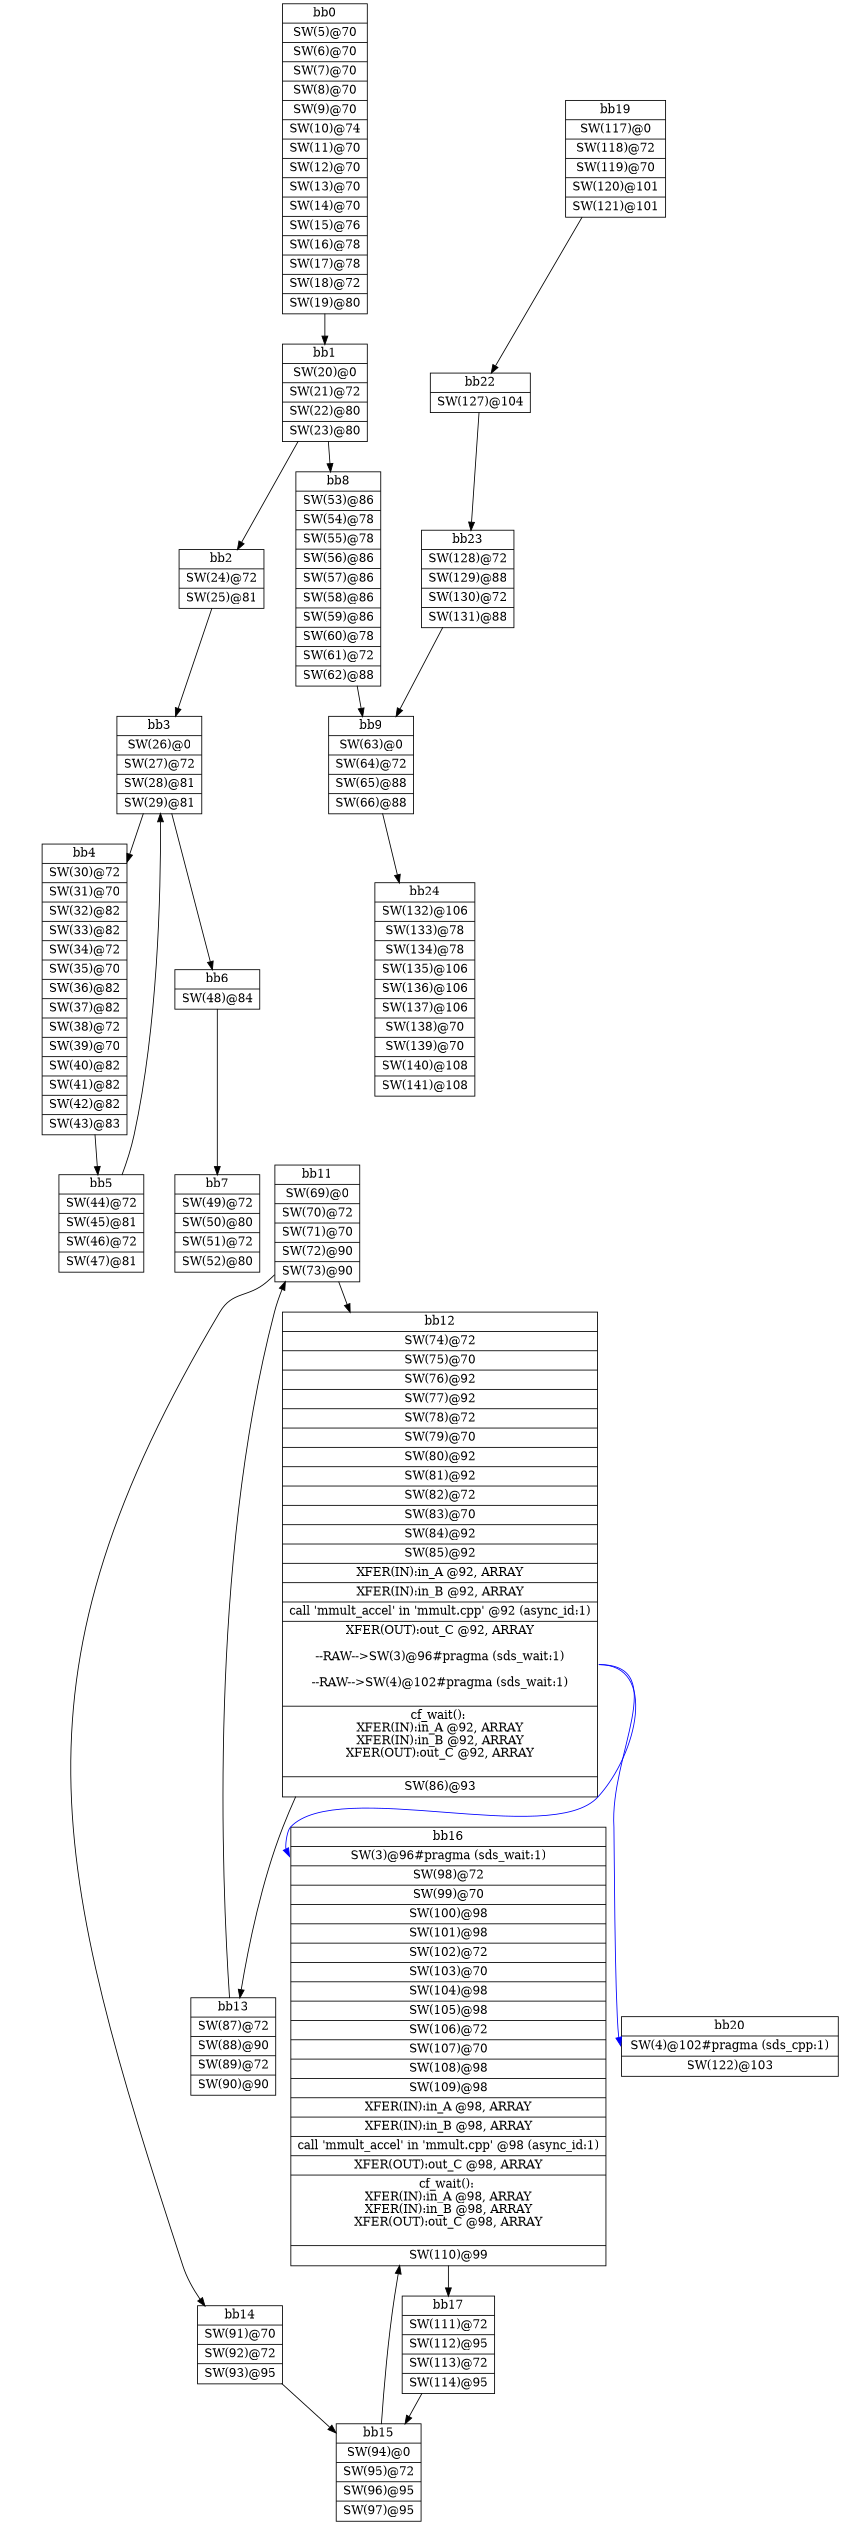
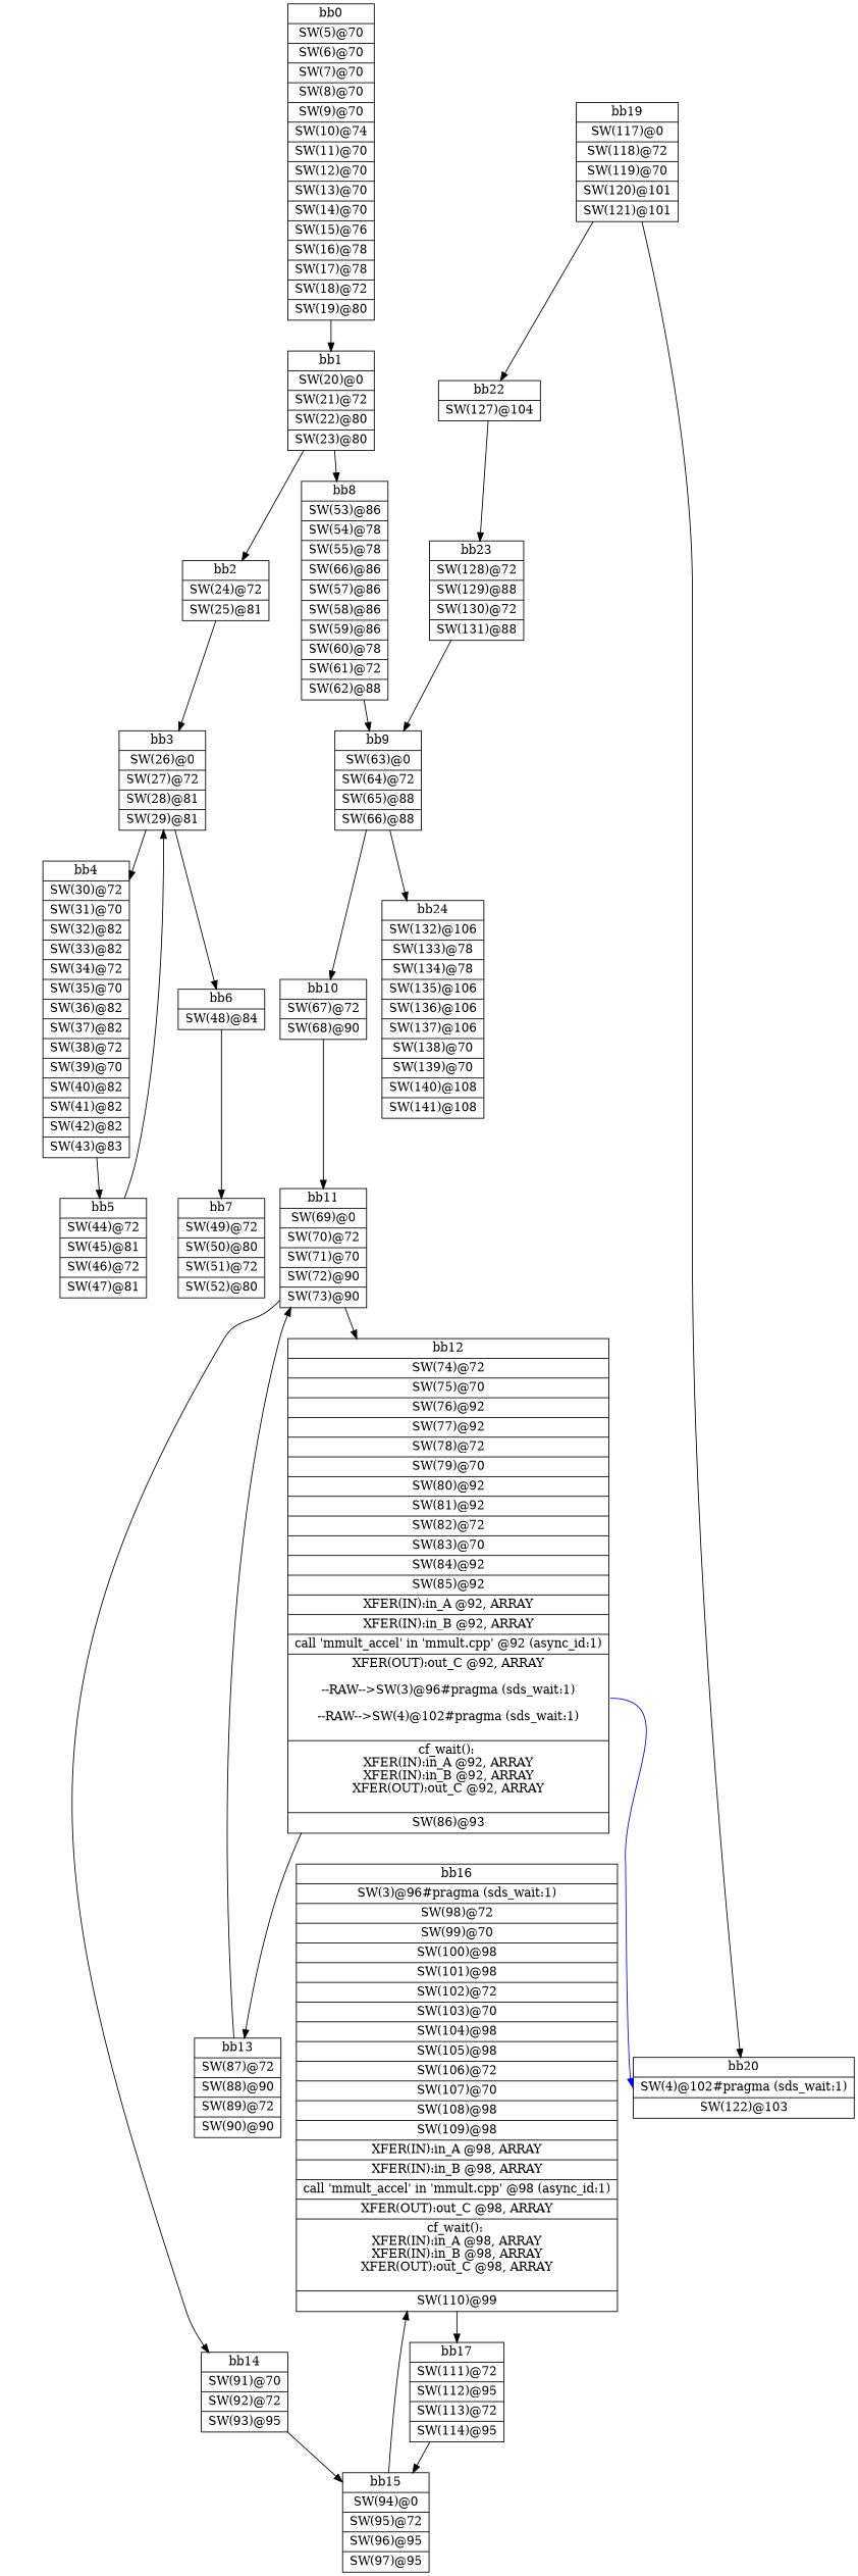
  digraph {
    node [shape=record]
    n1 [label="{bb0|<x0x3834820>SW(5)@70\n|<x0x3834690>SW(6)@70\n|<x0x38319d0>SW(7)@70\n|<x0x3831bf0>SW(8)@70\n|<x0x3831e10>SW(9)@70\n|<x0x3832030>SW(10)@74\n|<x0x3832250>SW(11)@70\n|<x0x3832460>SW(12)@70\n|<x0x3832670>SW(13)@70\n|<x0x3832880>SW(14)@70\n|<x0x3832a90>SW(15)@76\n|<x0x3832cd0>SW(16)@78\n|<x0x3832ed0>SW(17)@78\n|<x0x38330e0>SW(18)@72\n|<x0x38332f0>SW(19)@80\n}"]
    n2 [label="{bb1|<x0x3833630>SW(20)@0\n|<x0x382d7f0>SW(21)@72\n|<x0x382d9d0>SW(22)@80\n|<x0x382dbd0>SW(23)@80\n}"]
    n3 [label="{bb2|<x0x3833550>SW(24)@72\n|<x0x382e170>SW(25)@81\n}"]
-   n4 [label="{bb8|<x0x382ed40>SW(53)@86\n|<x0x3838880>SW(54)@78\n|<x0x3838ab0>SW(55)@78\n|<x0x3838cc0>SW(56)@86\n|<x0x3838ec0>SW(57)@86\n|<x0x3838fc0>SW(58)@86\n|<x0x38392e0>SW(59)@86\n|<x0x38394e0>SW(60)@78\n|<x0x38396f0>SW(61)@72\n|<x0x3839900>SW(62)@88\n}"]
+   n4 [label="{bb8|<x0x382ed40>SW(53)@86\n|<x0x3838880>SW(54)@78\n|<x0x3838ab0>SW(55)@78\n|<x0x3838cc0>SW(66)@86\n|<x0x3838ec0>SW(57)@86\n|<x0x3838fc0>SW(58)@86\n|<x0x38392e0>SW(59)@86\n|<x0x38394e0>SW(60)@78\n|<x0x38396f0>SW(61)@72\n|<x0x3839900>SW(62)@88\n}"]
    n5 [label="{bb3|<x0x382e450>SW(26)@0\n|<x0x382e600>SW(27)@72\n|<x0x382e840>SW(28)@81\n|<x0x382ea40>SW(29)@81\n}"]
    n6 [label="{bb9|<x0x3839be0>SW(63)@0\n|<x0x3839d90>SW(64)@72\n|<x0x3839fd0>SW(65)@88\n|<x0x383a1d0>SW(66)@88\n}"]
    n7 [label="{bb4|<x0x382ee10>SW(30)@72\n|<x0x382f040>SW(31)@70\n|<x0x382f250>SW(32)@82\n|<x0x382f460>SW(33)@82\n|<x0x382f660>SW(34)@72\n|<x0x382f870>SW(35)@70\n|<x0x3835e40>SW(36)@82\n|<x0x3836050>SW(37)@82\n|<x0x3836250>SW(38)@72\n|<x0x3836460>SW(39)@70\n|<x0x3836670>SW(40)@82\n|<x0x3836880>SW(41)@82\n|<x0x3836a80>SW(42)@82\n|<x0x3836cb0>SW(43)@83\n}"]
    n8 [label="{bb6|<x0x3837880>SW(48)@84\n}"]
    n9 [label="{bb5|<x0x3836f90>SW(44)@72\n|<x0x3837170>SW(45)@81\n|<x0x3837370>SW(46)@72\n|<x0x38375a0>SW(47)@81\n}"]
    n10 [label="{bb7|<x0x3837bb0>SW(49)@72\n|<x0x3837e00>SW(50)@80\n|<x0x3838000>SW(51)@72\n|<x0x3838210>SW(52)@80\n}"]
+   n11 [label="{bb10|<x0x383a4d0>SW(67)@72\n|<x0x383a720>SW(68)@90\n}"]
    n12 [label="{bb24|<x0x3843bf0>SW(132)@106\n|<x0x3843e30>SW(133)@78\n|<x0x3844060>SW(134)@78\n|<x0x3844270>SW(135)@106\n|<x0x3844470>SW(136)@106\n|<x0x3844670>SW(137)@106\n|<x0x38448b0>SW(138)@70\n|<x0x3844ac0>SW(139)@70\n|<x0x3844cd0>SW(140)@108\n|<x0x3844f00>SW(141)@108\n}"]
    n13 [label="{bb11|<x0x383aa00>SW(69)@0\n|<x0x383abb0>SW(70)@72\n|<x0x383adf0>SW(71)@70\n|<x0x383b000>SW(72)@90\n|<x0x383b2a0>SW(73)@90\n}"]
    n14 [label="{bb12|<x0x383b5a0>SW(74)@72\n|<x0x383b780>SW(75)@70\n|<x0x383b990>SW(76)@92\n|<x0x383bba0>SW(77)@92\n|<x0x383bda0>SW(78)@72\n|<x0x383bfb0>SW(79)@70\n|<x0x383c1c0>SW(80)@92\n|<x0x383c3d0>SW(81)@92\n|<x0x383c5d0>SW(82)@72\n|<x0x383c7e0>SW(83)@70\n|<x0x383c9f0>SW(84)@92\n|<x0x383cc00>SW(85)@92\n|<x0x3846260>XFER(IN):in_A @92, ARRAY\n|<x0x3846340>XFER(IN):in_B @92, ARRAY\n|<x0x3826290>call 'mmult_accel' in 'mmult.cpp' @92 (async_id:1)\n|<x0x3846420>XFER(OUT):out_C @92, ARRAY\n\n--RAW--\>SW(3)@96#pragma (sds_wait:1)\n\n--RAW--\>SW(4)@102#pragma (sds_wait:1)\n\n|<x0x38285e0>cf_wait(): \nXFER(IN):in_A @92, ARRAY\nXFER(IN):in_B @92, ARRAY\nXFER(OUT):out_C @92, ARRAY\n\n|<x0x383ce20>SW(86)@93\n}"]
    n15 [label="{bb14|<x0x383dad0>SW(91)@70\n|<x0x383dcb0>SW(92)@72\n|<x0x383dee0>SW(93)@95\n}"]
    n16 [label="{bb13|<x0x383d100>SW(87)@72\n|<x0x383d350>SW(88)@90\n|<x0x383d550>SW(89)@72\n|<x0x383d7f0>SW(90)@90\n}"]
    n17 [label="{bb16|<x0x382d2e0>SW(3)@96#pragma (sds_wait:1)\n|<x0x38384d0>SW(98)@72\n|<x0x383eff0>SW(99)@70\n|<x0x383f1c0>SW(100)@98\n|<x0x383f3d0>SW(101)@98\n|<x0x383f5d0>SW(102)@72\n|<x0x383f7e0>SW(103)@70\n|<x0x383f9f0>SW(104)@98\n|<x0x383fc80>SW(105)@98\n|<x0x383fe80>SW(106)@72\n|<x0x3840090>SW(107)@70\n|<x0x38402a0>SW(108)@98\n|<x0x38404b0>SW(109)@98\n|<x0x3846530>XFER(IN):in_A @98, ARRAY\n|<x0x3846640>XFER(IN):in_B @98, ARRAY\n|<x0x3823170>call 'mmult_accel' in 'mmult.cpp' @98 (async_id:1)\n|<x0x3846750>XFER(OUT):out_C @98, ARRAY\n|<x0x38286d0>cf_wait(): \nXFER(IN):in_A @98, ARRAY\nXFER(IN):in_B @98, ARRAY\nXFER(OUT):out_C @98, ARRAY\n\n|<x0x38406d0>SW(110)@99\n}"]
-   n18 [label="{bb20|<x0x382ff50>SW(4)@102#pragma (sds_cpp:1)\n|<x0x38422f0>SW(122)@103\n}"]
+   n18 [label="{bb20|<x0x382ff50>SW(4)@102#pragma (sds_wait:1)\n|<x0x38422f0>SW(122)@103\n}"]
    n19 [label="{bb15|<x0x383e1c0>SW(94)@0\n|<x0x383e370>SW(95)@72\n|<x0x383e5b0>SW(96)@95\n|<x0x383e7b0>SW(97)@95\n}"]
    n20 [label="{bb17|<x0x38409b0>SW(111)@72\n|<x0x3840b90>SW(112)@95\n|<x0x3840d90>SW(113)@72\n|<x0x3840fc0>SW(114)@95\n}"]
    n21 [label="{bb19|<x0x38417d0>SW(117)@0\n|<x0x3841980>SW(118)@72\n|<x0x3841bc0>SW(119)@70\n|<x0x3841dd0>SW(120)@101\n|<x0x3841fd0>SW(121)@101\n}"]
    n22 [label="{bb22|<x0x3842ff0>SW(127)@104\n}"]
    n23 [label="{bb23|<x0x3843320>SW(128)@72\n|<x0x3843500>SW(129)@88\n|<x0x3843700>SW(130)@72\n|<x0x3843910>SW(131)@88\n}"]
    n1 -> n2
    n2 -> n3
    n2 -> n4
    n3 -> n5
    n4 -> n6
    n5 -> n7
    n5 -> n8
+   n6 -> n11
    n6 -> n12
    n7 -> n9
    n8 -> n10
    n9 -> n5
+   n11 -> n13
    n13 -> n14
    n13 -> n15
    n14 -> n16
-   n14 -> n17 [color=blue headport=x0x382d2e0 tailport=x0x3846420]
    n14 -> n18 [color=blue headport=x0x382ff50 tailport=x0x3846420]
    n15 -> n19
    n16 -> n13
    n17 -> n20
    n19 -> n17
    n20 -> n19
+   n21 -> n18
    n21 -> n22
    n22 -> n23
    n23 -> n6
  }
